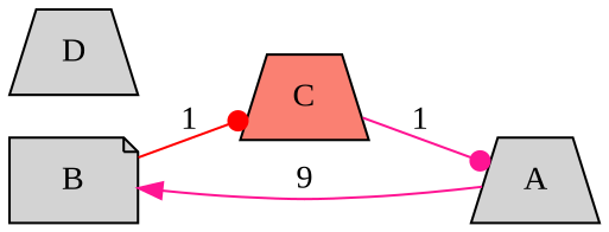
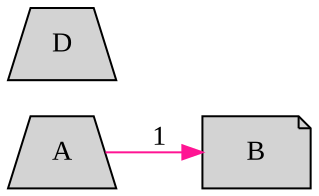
  digraph {
    fontname="Liberation Serif"
    rankdir=LR
    node [fillcolor=lightgrey fontname="Liberation Serif" shape=trapezium style=filled]
    edge [arrowhead=dot color=deeppink fontname="Liberation Serif" weight=1]
    B [shape=note]
    A
-   C [fillcolor=salmon]
    D
-   B -> C [color=red label=1]
-   A -> B [arrowhead=normal label=9]
-   C -> A [label=1]
+   A -> B [arrowhead=normal label=1]
  }
